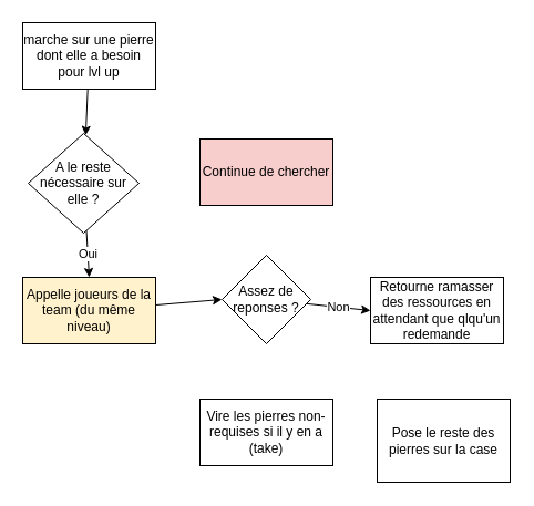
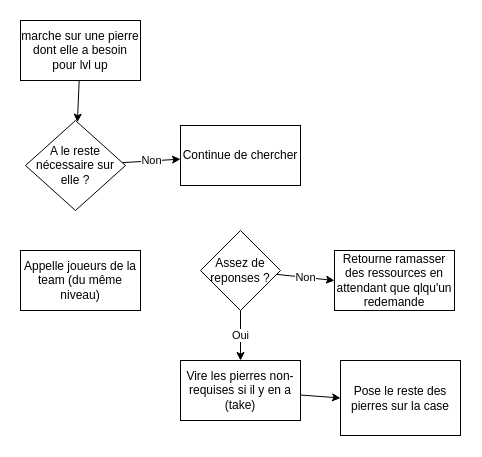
  <mxCell id="0" />
  <mxCell id="1" parent="0" />
  <mxCell id="2" style="edgeStyle=none;html=1;" parent="1" source="3" target="6" edge="1"><mxGeometry relative="1" as="geometry" /></mxCell>
  <mxCell id="3" value="marche sur une pierre dont elle a besoin pour lvl up" style="whiteSpace=wrap;html=1;" parent="1" vertex="1"><mxGeometry x="20" y="20" width="120" height="60" as="geometry" /></mxCell>
- <mxCell id="5" value="Oui" style="edgeStyle=none;html=1;entryX=0.5;entryY=0;entryDx=0;entryDy=0;" parent="1" source="6" target="12" edge="1"><mxGeometry relative="1" as="geometry" /></mxCell>
+ <mxCell id="4" value="Non" style="edgeStyle=none;html=1;" parent="1" source="6" target="7" edge="1"><mxGeometry relative="1" as="geometry" /></mxCell>
  <mxCell id="6" value="A le reste nécessaire sur elle ?" style="rhombus;whiteSpace=wrap;html=1;" parent="1" vertex="1"><mxGeometry x="25" y="120" width="100" height="90" as="geometry" /></mxCell>
- <mxCell id="7" value="Continue de chercher" style="whiteSpace=wrap;html=1;fillColor=#f8cecc;" parent="1" vertex="1"><mxGeometry x="180" y="125" width="120" height="60" as="geometry" /></mxCell>
+ <mxCell id="7" value="Continue de chercher" style="whiteSpace=wrap;html=1;" parent="1" vertex="1"><mxGeometry x="180" y="125" width="120" height="60" as="geometry" /></mxCell>
+ <mxCell id="8" style="edgeStyle=none;html=1;entryX=0;entryY=0.5;entryDx=0;entryDy=0;" parent="1" source="9" target="10" edge="1"><mxGeometry relative="1" as="geometry" /></mxCell>
  <mxCell id="9" value="Vire les pierres non-requises si il y en a (take)" style="whiteSpace=wrap;html=1;" parent="1" vertex="1"><mxGeometry x="180" y="360" width="120" height="60" as="geometry" /></mxCell>
  <mxCell id="10" value="Pose le reste des pierres sur la case" style="whiteSpace=wrap;html=1;" parent="1" vertex="1"><mxGeometry x="340" y="360" width="120" height="75" as="geometry" /></mxCell>
- <mxCell id="11" style="edgeStyle=none;html=1;entryX=0;entryY=0.5;entryDx=0;entryDy=0;" parent="1" source="12" target="15" edge="1"><mxGeometry relative="1" as="geometry" /></mxCell>
- <mxCell id="12" value="Appelle joueurs de la team (du même niveau)" style="whiteSpace=wrap;html=1;fillColor=#fff2cc;" parent="1" vertex="1"><mxGeometry x="20" y="250" width="120" height="60" as="geometry" /></mxCell>
+ <mxCell id="12" value="Appelle joueurs de la team (du même niveau)" style="whiteSpace=wrap;html=1;" parent="1" vertex="1"><mxGeometry x="20" y="250" width="120" height="60" as="geometry" /></mxCell>
  <mxCell id="13" value="Non" style="edgeStyle=none;html=1;entryX=0;entryY=0.5;entryDx=0;entryDy=0;" parent="1" source="15" target="16" edge="1"><mxGeometry relative="1" as="geometry"><mxPoint x="320" y="270" as="targetPoint" /></mxGeometry></mxCell>
+ <mxCell id="14" value="Oui" style="edgeStyle=none;html=1;entryX=0.5;entryY=0;entryDx=0;entryDy=0;" parent="1" source="15" target="9" edge="1"><mxGeometry relative="1" as="geometry" /></mxCell>
  <mxCell id="15" value="Assez de reponses ?" style="rhombus;whiteSpace=wrap;html=1;" parent="1" vertex="1"><mxGeometry x="200" y="230" width="80" height="80" as="geometry" /></mxCell>
  <mxCell id="16" value="Retourne ramasser des ressources en attendant que qlqu'un redemande" style="whiteSpace=wrap;html=1;" parent="1" vertex="1"><mxGeometry x="334" y="250" width="120" height="60" as="geometry" /></mxCell>
